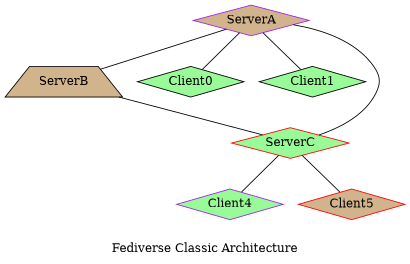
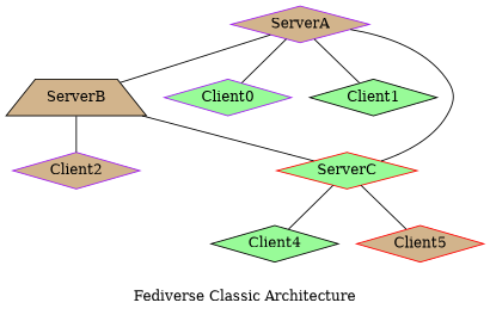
  graph {
    label="Fediverse Classic Architecture"
    node [color=purple fillcolor=tan shape=diamond style=filled]
    ServerA
    ServerB [color=black shape=trapezium]
-   Client0 [color=black fillcolor=palegreen]
+   Client0 [fillcolor=palegreen]
    Client1 [color=black fillcolor=palegreen]
    ServerC [color=red fillcolor=palegreen]
-   Client4 [fillcolor=palegreen]
+   Client2
+   Client4 [color=black fillcolor=palegreen]
    Client5 [color=red]
    ServerA -- ServerB
    ServerA -- Client0
    ServerA -- Client1
    ServerB -- ServerC
+   ServerB -- Client2
    ServerC -- ServerA
    ServerC -- Client4
    ServerC -- Client5
  }
